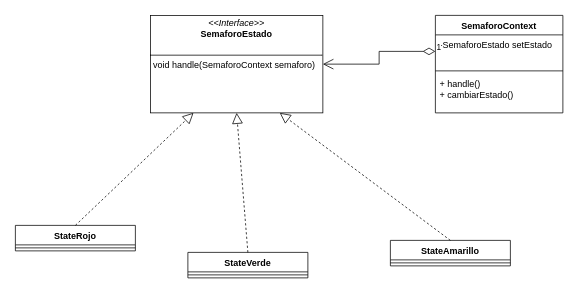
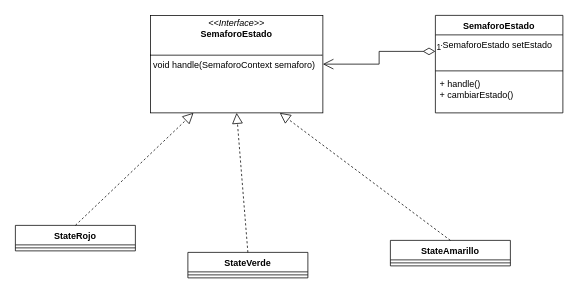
  <mxCell id="0" />
  <mxCell id="1" parent="0" />
- <mxCell id="2" value="SemaforoContext" style="swimlane;fontStyle=1;align=center;verticalAlign=top;childLayout=stackLayout;horizontal=1;startSize=26;horizontalStack=0;resizeParent=1;resizeParentMax=0;resizeLast=0;collapsible=1;marginBottom=0;whiteSpace=wrap;html=1;" vertex="1" parent="1"><mxGeometry x="580" y="20" width="170" height="130" as="geometry" /></mxCell>
+ <mxCell id="2" value="SemaforoEstado" style="swimlane;fontStyle=1;align=center;verticalAlign=top;childLayout=stackLayout;horizontal=1;startSize=26;horizontalStack=0;resizeParent=1;resizeParentMax=0;resizeLast=0;collapsible=1;marginBottom=0;whiteSpace=wrap;html=1;" vertex="1" parent="1"><mxGeometry x="580" y="20" width="170" height="130" as="geometry" /></mxCell>
  <mxCell id="3" value="-SemaforoEstado setEstado" style="text;strokeColor=none;fillColor=none;align=left;verticalAlign=top;spacingLeft=4;spacingRight=4;overflow=hidden;rotatable=0;points=[[0,0.5],[1,0.5]];portConstraint=eastwest;whiteSpace=wrap;html=1;" vertex="1" parent="2"><mxGeometry y="26" width="170" height="44" as="geometry" /></mxCell>
  <mxCell id="4" value="" style="line;strokeWidth=1;fillColor=none;align=left;verticalAlign=middle;spacingTop=-1;spacingLeft=3;spacingRight=3;rotatable=0;labelPosition=right;points=[];portConstraint=eastwest;strokeColor=inherit;" vertex="1" parent="2"><mxGeometry y="70" width="170" height="8" as="geometry" /></mxCell>
  <mxCell id="5" value="+ handle()&lt;div&gt;+ cambiarEstado()&lt;/div&gt;" style="text;strokeColor=none;fillColor=none;align=left;verticalAlign=top;spacingLeft=4;spacingRight=4;overflow=hidden;rotatable=0;points=[[0,0.5],[1,0.5]];portConstraint=eastwest;whiteSpace=wrap;html=1;" vertex="1" parent="2"><mxGeometry y="78" width="170" height="52" as="geometry" /></mxCell>
  <mxCell id="6" value="StateVerde" style="swimlane;fontStyle=1;align=center;verticalAlign=top;childLayout=stackLayout;horizontal=1;startSize=26;horizontalStack=0;resizeParent=1;resizeParentMax=0;resizeLast=0;collapsible=1;marginBottom=0;whiteSpace=wrap;html=1;" vertex="1" parent="1"><mxGeometry x="250" y="336" width="160" height="34" as="geometry" /></mxCell>
  <mxCell id="7" value="" style="line;strokeWidth=1;fillColor=none;align=left;verticalAlign=middle;spacingTop=-1;spacingLeft=3;spacingRight=3;rotatable=0;labelPosition=right;points=[];portConstraint=eastwest;strokeColor=inherit;" vertex="1" parent="6"><mxGeometry y="26" width="160" height="8" as="geometry" /></mxCell>
  <mxCell id="8" value="&lt;p style=&quot;margin:0px;margin-top:4px;text-align:center;&quot;&gt;&lt;i&gt;&amp;lt;&amp;lt;Interface&amp;gt;&amp;gt;&lt;/i&gt;&lt;br&gt;&lt;b&gt;SemaforoEstado&lt;/b&gt;&lt;/p&gt;&lt;p style=&quot;margin:0px;margin-left:4px;&quot;&gt;&lt;br&gt;&lt;/p&gt;&lt;hr size=&quot;1&quot; style=&quot;border-style:solid;&quot;&gt;&lt;p style=&quot;margin:0px;margin-left:4px;&quot;&gt;void handle(SemaforoContext semaforo)&lt;/p&gt;" style="verticalAlign=top;align=left;overflow=fill;html=1;whiteSpace=wrap;" vertex="1" parent="1"><mxGeometry x="200" y="20" width="230" height="130" as="geometry" /></mxCell>
  <mxCell id="9" value="StateRojo" style="swimlane;fontStyle=1;align=center;verticalAlign=top;childLayout=stackLayout;horizontal=1;startSize=26;horizontalStack=0;resizeParent=1;resizeParentMax=0;resizeLast=0;collapsible=1;marginBottom=0;whiteSpace=wrap;html=1;" vertex="1" parent="1"><mxGeometry x="20" y="300" width="160" height="34" as="geometry" /></mxCell>
  <mxCell id="10" value="" style="line;strokeWidth=1;fillColor=none;align=left;verticalAlign=middle;spacingTop=-1;spacingLeft=3;spacingRight=3;rotatable=0;labelPosition=right;points=[];portConstraint=eastwest;strokeColor=inherit;" vertex="1" parent="9"><mxGeometry y="26" width="160" height="8" as="geometry" /></mxCell>
  <mxCell id="11" value="StateAmarillo" style="swimlane;fontStyle=1;align=center;verticalAlign=top;childLayout=stackLayout;horizontal=1;startSize=26;horizontalStack=0;resizeParent=1;resizeParentMax=0;resizeLast=0;collapsible=1;marginBottom=0;whiteSpace=wrap;html=1;" vertex="1" parent="1"><mxGeometry x="520" y="320" width="160" height="34" as="geometry" /></mxCell>
  <mxCell id="12" value="" style="line;strokeWidth=1;fillColor=none;align=left;verticalAlign=middle;spacingTop=-1;spacingLeft=3;spacingRight=3;rotatable=0;labelPosition=right;points=[];portConstraint=eastwest;strokeColor=inherit;" vertex="1" parent="11"><mxGeometry y="26" width="160" height="8" as="geometry" /></mxCell>
  <mxCell id="13" value="" style="endArrow=block;dashed=1;endFill=0;endSize=12;html=1;rounded=0;exitX=0.5;exitY=0;exitDx=0;exitDy=0;entryX=0.25;entryY=1;entryDx=0;entryDy=0;" edge="1" parent="1" source="9" target="8"><mxGeometry width="160" relative="1" as="geometry"><mxPoint x="220" y="220" as="sourcePoint" /><mxPoint x="170" y="120" as="targetPoint" /></mxGeometry></mxCell>
  <mxCell id="14" value="" style="endArrow=block;dashed=1;endFill=0;endSize=12;html=1;rounded=0;entryX=0.5;entryY=1;entryDx=0;entryDy=0;exitX=0.5;exitY=0;exitDx=0;exitDy=0;" edge="1" parent="1" source="6" target="8"><mxGeometry width="160" relative="1" as="geometry"><mxPoint x="410" y="319" as="sourcePoint" /><mxPoint x="510" y="140" as="targetPoint" /></mxGeometry></mxCell>
  <mxCell id="15" value="" style="endArrow=block;dashed=1;endFill=0;endSize=12;html=1;rounded=0;entryX=0.75;entryY=1;entryDx=0;entryDy=0;exitX=0.5;exitY=0;exitDx=0;exitDy=0;" edge="1" parent="1" source="11" target="8"><mxGeometry width="160" relative="1" as="geometry"><mxPoint x="380" y="336" as="sourcePoint" /><mxPoint x="480" y="157" as="targetPoint" /></mxGeometry></mxCell>
  <mxCell id="16" value="1" style="endArrow=open;html=1;endSize=12;startArrow=diamondThin;startSize=14;startFill=0;edgeStyle=orthogonalEdgeStyle;align=left;verticalAlign=bottom;rounded=0;entryX=1;entryY=0.5;entryDx=0;entryDy=0;exitX=0;exitY=0.5;exitDx=0;exitDy=0;" edge="1" parent="1" source="3" target="8"><mxGeometry x="-1" y="3" relative="1" as="geometry"><mxPoint x="490" y="120" as="sourcePoint" /><mxPoint x="620" y="10" as="targetPoint" /></mxGeometry></mxCell>
